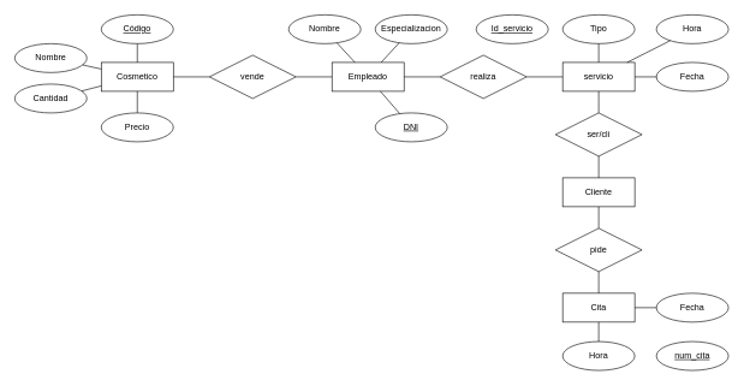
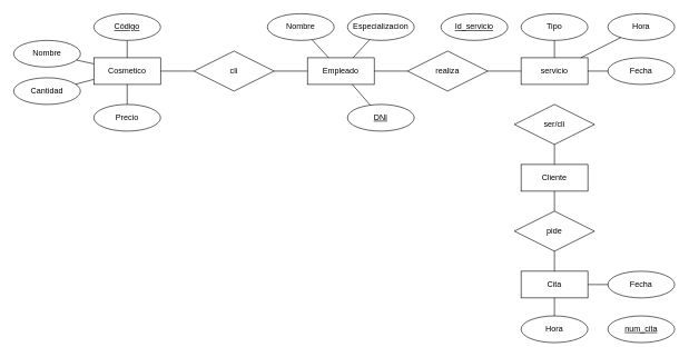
  <mxCell id="0" />
  <mxCell id="1" parent="0" />
  <mxCell id="2" value="Empleado" style="whiteSpace=wrap;html=1;align=center;" vertex="1" parent="1"><mxGeometry x="460" y="86" width="100" height="40" as="geometry" /></mxCell>
  <mxCell id="3" value="Cliente" style="whiteSpace=wrap;html=1;align=center;" vertex="1" parent="1"><mxGeometry x="780" y="246" width="100" height="40" as="geometry" /></mxCell>
  <mxCell id="4" value="servicio" style="whiteSpace=wrap;html=1;align=center;" vertex="1" parent="1"><mxGeometry x="780" y="86" width="100" height="40" as="geometry" /></mxCell>
  <mxCell id="5" value="Cita" style="whiteSpace=wrap;html=1;align=center;" vertex="1" parent="1"><mxGeometry x="780" y="406" width="100" height="40" as="geometry" /></mxCell>
  <mxCell id="6" value="Cosmetico" style="whiteSpace=wrap;html=1;align=center;" vertex="1" parent="1"><mxGeometry x="140" y="86" width="100" height="40" as="geometry" /></mxCell>
  <mxCell id="7" value="realiza" style="shape=rhombus;perimeter=rhombusPerimeter;whiteSpace=wrap;html=1;align=center;" vertex="1" parent="1"><mxGeometry x="610" y="76" width="120" height="60" as="geometry" /></mxCell>
  <mxCell id="8" value="" style="endArrow=none;html=1;rounded=0;" edge="1" parent="1" source="2" target="7"><mxGeometry relative="1" as="geometry"><mxPoint x="590" y="-64" as="sourcePoint" /><mxPoint x="750" y="-64" as="targetPoint" /></mxGeometry></mxCell>
  <mxCell id="9" value="" style="endArrow=none;html=1;rounded=0;" edge="1" parent="1" source="7" target="4"><mxGeometry relative="1" as="geometry"><mxPoint x="590" y="-64" as="sourcePoint" /><mxPoint x="750" y="-64" as="targetPoint" /></mxGeometry></mxCell>
  <mxCell id="10" value="ser/cli" style="shape=rhombus;perimeter=rhombusPerimeter;whiteSpace=wrap;html=1;align=center;" vertex="1" parent="1"><mxGeometry x="770" y="156" width="120" height="60" as="geometry" /></mxCell>
  <mxCell id="11" value="pide" style="shape=rhombus;perimeter=rhombusPerimeter;whiteSpace=wrap;html=1;align=center;" vertex="1" parent="1"><mxGeometry x="770" y="316" width="120" height="60" as="geometry" /></mxCell>
  <mxCell id="12" value="" style="endArrow=none;html=1;rounded=0;" edge="1" parent="1" source="3" target="11"><mxGeometry relative="1" as="geometry"><mxPoint x="520" y="106" as="sourcePoint" /><mxPoint x="680" y="106" as="targetPoint" /></mxGeometry></mxCell>
  <mxCell id="13" value="" style="endArrow=none;html=1;rounded=0;" edge="1" parent="1" source="11" target="5"><mxGeometry relative="1" as="geometry"><mxPoint x="840" y="266" as="sourcePoint" /><mxPoint x="1000" y="266" as="targetPoint" /></mxGeometry></mxCell>
- <mxCell id="14" value="" style="endArrow=none;html=1;rounded=0;" edge="1" parent="1" source="10" target="4"><mxGeometry relative="1" as="geometry"><mxPoint x="520" y="106" as="sourcePoint" /><mxPoint x="680" y="106" as="targetPoint" /></mxGeometry></mxCell>
  <mxCell id="15" value="" style="endArrow=none;html=1;rounded=0;" edge="1" parent="1" source="3" target="10"><mxGeometry relative="1" as="geometry"><mxPoint x="520" y="106" as="sourcePoint" /><mxPoint x="680" y="106" as="targetPoint" /></mxGeometry></mxCell>
- <mxCell id="16" value="vende" style="shape=rhombus;perimeter=rhombusPerimeter;whiteSpace=wrap;html=1;align=center;" vertex="1" parent="1"><mxGeometry x="290" y="76" width="120" height="60" as="geometry" /></mxCell>
+ <mxCell id="16" value="cli" style="shape=rhombus;perimeter=rhombusPerimeter;whiteSpace=wrap;html=1;align=center;" vertex="1" parent="1"><mxGeometry x="290" y="76" width="120" height="60" as="geometry" /></mxCell>
  <mxCell id="17" value="" style="endArrow=none;html=1;rounded=0;" edge="1" parent="1" source="2" target="16"><mxGeometry relative="1" as="geometry"><mxPoint x="520" y="106" as="sourcePoint" /><mxPoint x="680" y="106" as="targetPoint" /></mxGeometry></mxCell>
  <mxCell id="18" value="" style="endArrow=none;html=1;rounded=0;" edge="1" parent="1" source="6" target="16"><mxGeometry relative="1" as="geometry"><mxPoint x="520" y="106" as="sourcePoint" /><mxPoint x="680" y="106" as="targetPoint" /></mxGeometry></mxCell>
  <mxCell id="19" value="Nombre" style="ellipse;whiteSpace=wrap;html=1;align=center;" vertex="1" parent="1"><mxGeometry x="400" y="20" width="100" height="40" as="geometry" /></mxCell>
  <mxCell id="20" value="Especializacion" style="ellipse;whiteSpace=wrap;html=1;align=center;" vertex="1" parent="1"><mxGeometry x="520" y="20" width="100" height="40" as="geometry" /></mxCell>
  <mxCell id="21" value="DNI" style="ellipse;whiteSpace=wrap;html=1;align=center;fontStyle=4;" vertex="1" parent="1"><mxGeometry x="520" y="156" width="100" height="40" as="geometry" /></mxCell>
  <mxCell id="22" value="" style="endArrow=none;html=1;rounded=0;" edge="1" parent="1" source="19" target="2"><mxGeometry relative="1" as="geometry"><mxPoint x="470" y="196" as="sourcePoint" /><mxPoint x="520" y="106" as="targetPoint" /></mxGeometry></mxCell>
  <mxCell id="23" value="" style="endArrow=none;html=1;rounded=0;" edge="1" parent="1" source="20" target="2"><mxGeometry relative="1" as="geometry"><mxPoint x="470" y="196" as="sourcePoint" /><mxPoint x="630" y="196" as="targetPoint" /></mxGeometry></mxCell>
  <mxCell id="24" value="" style="endArrow=none;html=1;rounded=0;" edge="1" parent="1" source="21" target="2"><mxGeometry relative="1" as="geometry"><mxPoint x="470" y="196" as="sourcePoint" /><mxPoint x="630" y="196" as="targetPoint" /></mxGeometry></mxCell>
  <mxCell id="25" value="Código" style="ellipse;whiteSpace=wrap;html=1;align=center;fontStyle=4;" vertex="1" parent="1"><mxGeometry x="140" y="20" width="100" height="40" as="geometry" /></mxCell>
  <mxCell id="26" value="Nombre" style="ellipse;whiteSpace=wrap;html=1;align=center;" vertex="1" parent="1"><mxGeometry x="20" y="60" width="100" height="40" as="geometry" /></mxCell>
  <mxCell id="27" value="Cantidad" style="ellipse;whiteSpace=wrap;html=1;align=center;" vertex="1" parent="1"><mxGeometry x="20" y="116" width="100" height="40" as="geometry" /></mxCell>
  <mxCell id="28" value="Precio" style="ellipse;whiteSpace=wrap;html=1;align=center;" vertex="1" parent="1"><mxGeometry x="140" y="156" width="100" height="40" as="geometry" /></mxCell>
  <mxCell id="29" value="" style="endArrow=none;html=1;rounded=0;" edge="1" parent="1" source="28" target="6"><mxGeometry relative="1" as="geometry"><mxPoint x="170" y="176" as="sourcePoint" /><mxPoint x="330" y="176" as="targetPoint" /></mxGeometry></mxCell>
  <mxCell id="30" value="" style="endArrow=none;html=1;rounded=0;" edge="1" parent="1" source="27" target="6"><mxGeometry relative="1" as="geometry"><mxPoint x="170" y="176" as="sourcePoint" /><mxPoint x="330" y="176" as="targetPoint" /></mxGeometry></mxCell>
  <mxCell id="31" value="" style="endArrow=none;html=1;rounded=0;" edge="1" parent="1" source="26" target="6"><mxGeometry relative="1" as="geometry"><mxPoint x="170" y="176" as="sourcePoint" /><mxPoint x="330" y="176" as="targetPoint" /></mxGeometry></mxCell>
  <mxCell id="32" value="" style="endArrow=none;html=1;rounded=0;" edge="1" parent="1" source="6" target="25"><mxGeometry relative="1" as="geometry"><mxPoint x="170" y="176" as="sourcePoint" /><mxPoint x="330" y="176" as="targetPoint" /></mxGeometry></mxCell>
  <mxCell id="33" value="Tipo" style="ellipse;whiteSpace=wrap;html=1;align=center;" vertex="1" parent="1"><mxGeometry x="780" y="20" width="100" height="40" as="geometry" /></mxCell>
  <mxCell id="34" value="Fecha" style="ellipse;whiteSpace=wrap;html=1;align=center;" vertex="1" parent="1"><mxGeometry x="910" y="86" width="100" height="40" as="geometry" /></mxCell>
  <mxCell id="35" value="Hora" style="ellipse;whiteSpace=wrap;html=1;align=center;" vertex="1" parent="1"><mxGeometry x="910" y="20" width="100" height="40" as="geometry" /></mxCell>
  <mxCell id="36" value="" style="endArrow=none;html=1;rounded=0;" edge="1" parent="1" source="4" target="33"><mxGeometry relative="1" as="geometry"><mxPoint x="470" y="156" as="sourcePoint" /><mxPoint x="630" y="156" as="targetPoint" /></mxGeometry></mxCell>
  <mxCell id="37" value="" style="endArrow=none;html=1;rounded=0;" edge="1" parent="1" source="35" target="4"><mxGeometry relative="1" as="geometry"><mxPoint x="470" y="156" as="sourcePoint" /><mxPoint x="630" y="156" as="targetPoint" /></mxGeometry></mxCell>
  <mxCell id="38" value="" style="endArrow=none;html=1;rounded=0;" edge="1" parent="1" source="4" target="34"><mxGeometry relative="1" as="geometry"><mxPoint x="470" y="156" as="sourcePoint" /><mxPoint x="630" y="156" as="targetPoint" /></mxGeometry></mxCell>
  <mxCell id="39" value="Fecha" style="ellipse;whiteSpace=wrap;html=1;align=center;" vertex="1" parent="1"><mxGeometry x="910" y="406" width="100" height="40" as="geometry" /></mxCell>
  <mxCell id="40" value="Hora" style="ellipse;whiteSpace=wrap;html=1;align=center;" vertex="1" parent="1"><mxGeometry x="780" y="473" width="100" height="40" as="geometry" /></mxCell>
  <mxCell id="41" value="" style="endArrow=none;html=1;rounded=0;" edge="1" parent="1" source="5" target="40"><mxGeometry relative="1" as="geometry"><mxPoint x="650" y="396" as="sourcePoint" /><mxPoint x="810" y="396" as="targetPoint" /></mxGeometry></mxCell>
  <mxCell id="42" value="" style="endArrow=none;html=1;rounded=0;" edge="1" parent="1" source="39" target="5"><mxGeometry relative="1" as="geometry"><mxPoint x="650" y="396" as="sourcePoint" /><mxPoint x="810" y="396" as="targetPoint" /></mxGeometry></mxCell>
  <mxCell id="43" value="num_cita" style="ellipse;whiteSpace=wrap;html=1;align=center;fontStyle=4;" vertex="1" parent="1"><mxGeometry x="910" y="473" width="100" height="40" as="geometry" /></mxCell>
  <mxCell id="44" value="Id_servicio" style="ellipse;whiteSpace=wrap;html=1;align=center;fontStyle=4;" vertex="1" parent="1"><mxGeometry x="660" y="20" width="100" height="40" as="geometry" /></mxCell>
